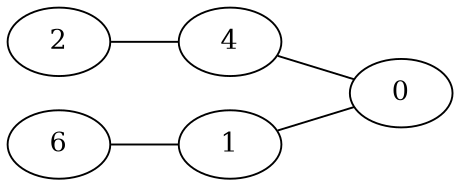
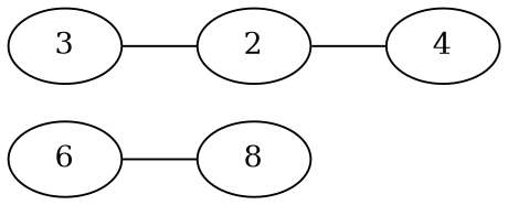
  graph {
    rankdir=LR
-   1
-   0
+   1 [label=8]
    2
    4
+   3
    n6 [label=6]
-   1 -- 0
    2 -- 4
-   4 -- 0
+   3 -- 2
    n6 -- 1
  }
